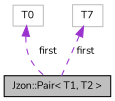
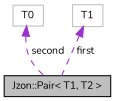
  digraph {
    fontname=Nunito
    node [color=grey75 fillcolor=white fontname=Nunito fontsize=10 shape=record style=filled]
    edge [color=darkorchid3 dir=back fontname=Nunito fontsize=10 labelfontname=FreeSans labelfontsize=10 style=dashed]
    n1 [color=black fillcolor=grey75 fontcolor=black height=0.2 label="Jzon::Pair\< T1, T2 \>" width=0.4]
    n2 [height=0.2 label=T0 width=0.4]
-   n3 [height=0.2 label=T7 width=0.4]
-   n2 -> n1 [label=" first"]
+   n3 [height=0.2 label=T1 width=0.4]
+   n2 -> n1 [label=" second"]
    n3 -> n1 [label=" first"]
  }
